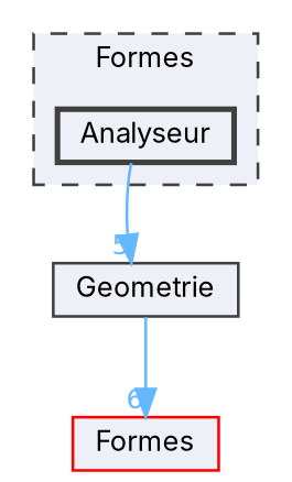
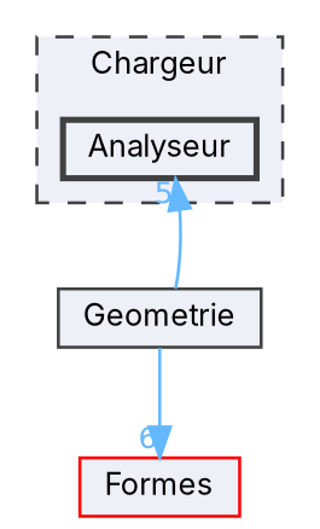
  digraph {
    compound=true
    fontname=Inter
    node [color=grey25 fillcolor="#edf0f7" fontname=Inter fontsize=10 shape=box style=filled]
    edge [color=steelblue1 fontcolor=steelblue1 fontname=Inter fontsize=10 labeldistance=1.5 labelfontname=Helvetica labelfontsize=10]
    n1 [height=0.2 label=Analyseur style="filled,bold" width=0.4]
    n2 [height=0.2 label=Geometrie width=0.4]
    n3 [color=red height=0.2 label=Formes width=0.4]
    subgraph cluster_1 {
      bgcolor="#edf0f7"
      fontsize=10
-     label=Formes
+     label=Chargeur
      pencolor=grey25
      style="filled,dashed"
      n1
    }
-   n1 -> n2 [headlabel=5]
+   n2 -> n1 [headlabel=5]
    n2 -> n3 [headlabel=6]
  }
